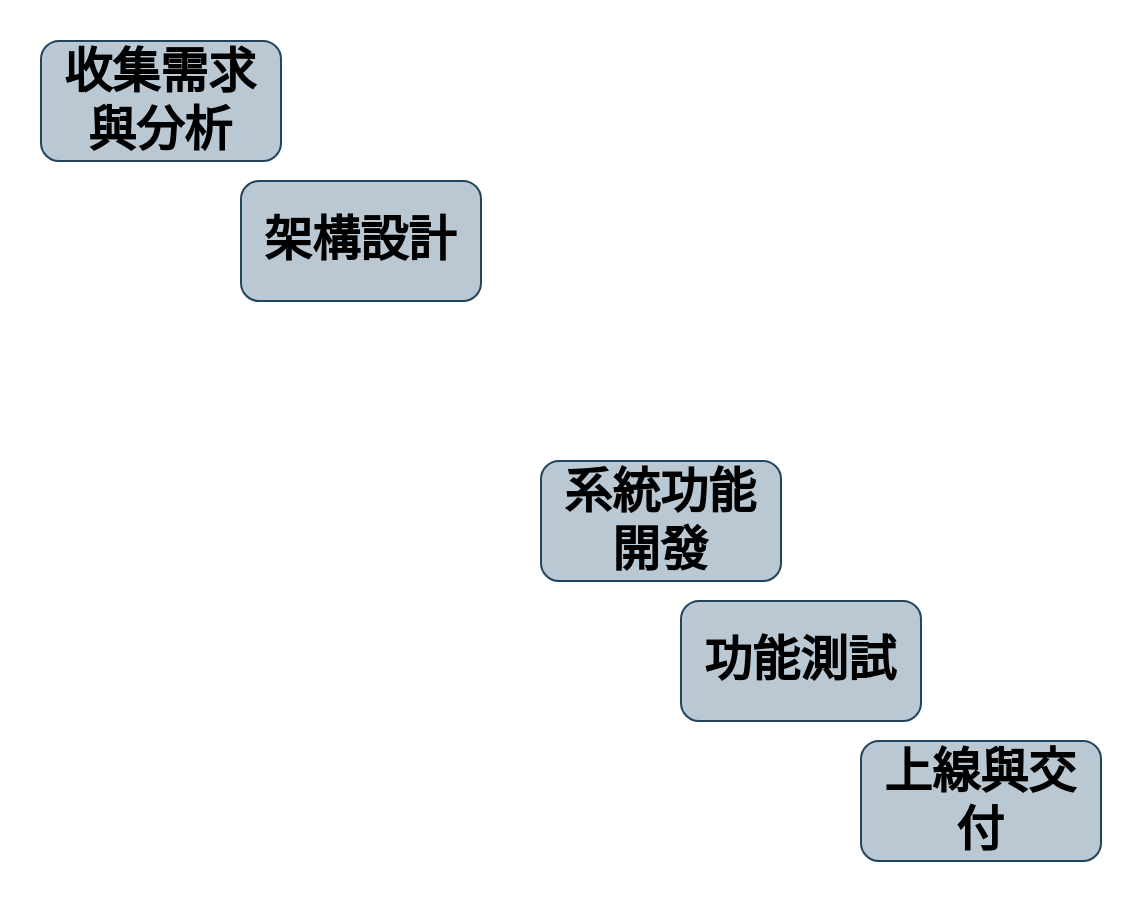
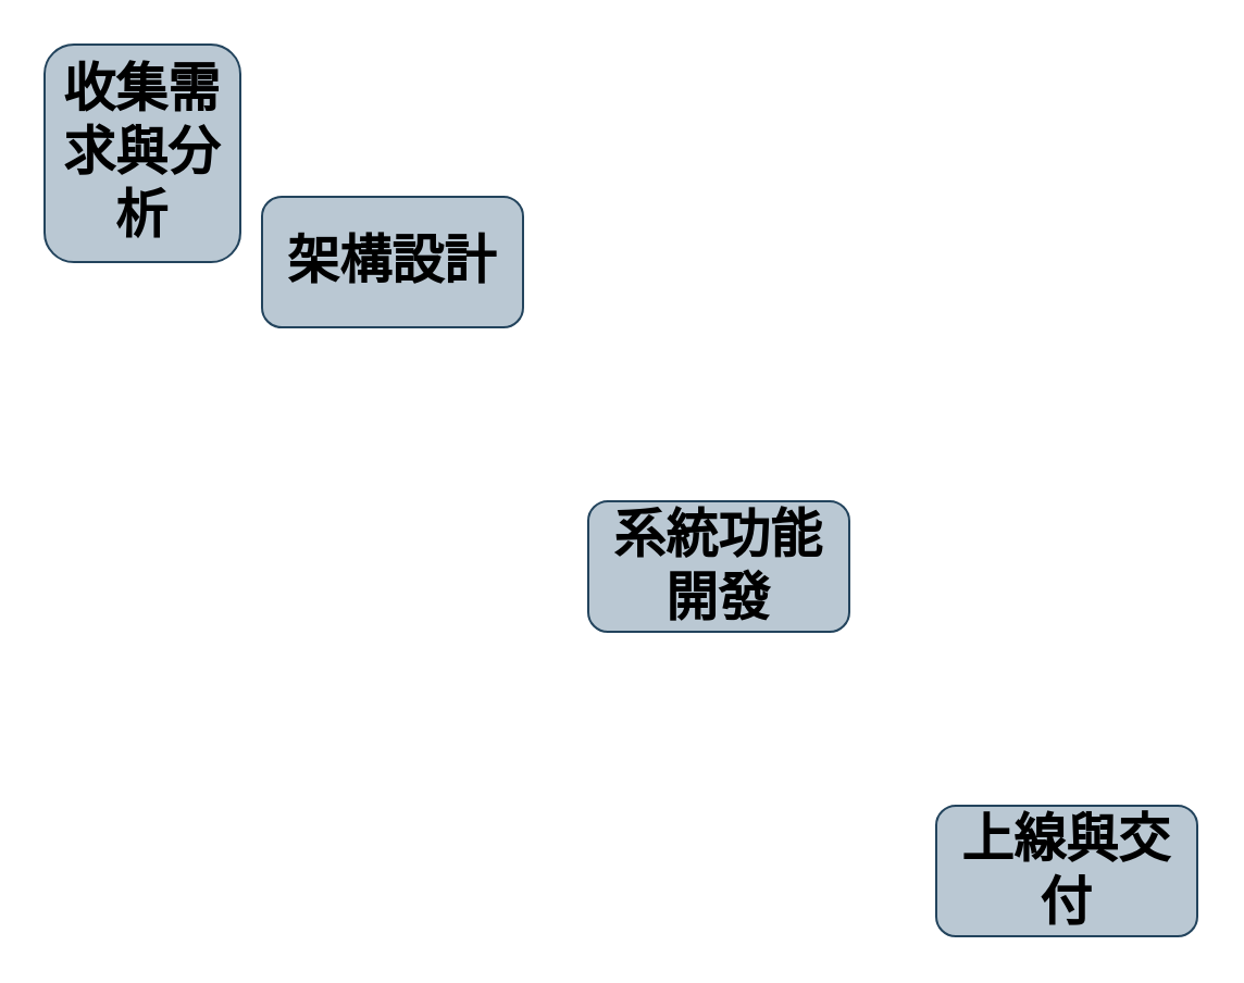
  <mxCell id="0" />
  <mxCell id="1" parent="0" />
- <mxCell id="2" value="&lt;h1&gt;收集需求與分析&lt;/h1&gt;" style="rounded=1;whiteSpace=wrap;html=1;fillColor=#bac8d3;strokeColor=#23445d;fontStyle=1;fontColor=#000000;" vertex="1" parent="1"><mxGeometry x="20" y="20" width="120" height="60" as="geometry" /></mxCell>
+ <mxCell id="2" value="&lt;h1&gt;收集需求與分析&lt;/h1&gt;" style="rounded=1;whiteSpace=wrap;html=1;fillColor=#bac8d3;strokeColor=#23445d;fontStyle=1;fontColor=#000000;" vertex="1" parent="1"><mxGeometry x="20" y="20" width="90" height="100" as="geometry" /></mxCell>
  <mxCell id="3" value="&lt;h1&gt;架構設計&lt;/h1&gt;" style="rounded=1;whiteSpace=wrap;html=1;fillColor=#bac8d3;strokeColor=#23445d;fontStyle=1;fontColor=#000000;" vertex="1" parent="1"><mxGeometry x="120" y="90" width="120" height="60" as="geometry" /></mxCell>
  <mxCell id="4" value="&lt;h1&gt;系統功能開發&lt;/h1&gt;" style="rounded=1;whiteSpace=wrap;html=1;fillColor=#bac8d3;strokeColor=#23445d;fontStyle=1;fontColor=#000000;" vertex="1" parent="1"><mxGeometry x="270" y="230" width="120" height="60" as="geometry" /></mxCell>
- <mxCell id="5" value="&lt;h1&gt;功能測試&lt;/h1&gt;" style="rounded=1;whiteSpace=wrap;html=1;fillColor=#bac8d3;strokeColor=#23445d;fontStyle=1;fontColor=#000000;" vertex="1" parent="1"><mxGeometry x="340" y="300" width="120" height="60" as="geometry" /></mxCell>
  <mxCell id="6" value="&lt;h1&gt;上線與交付&lt;/h1&gt;" style="rounded=1;whiteSpace=wrap;html=1;fillColor=#bac8d3;strokeColor=#23445d;fontStyle=1;fontColor=#000000;" vertex="1" parent="1"><mxGeometry x="430" y="370" width="120" height="60" as="geometry" /></mxCell>
